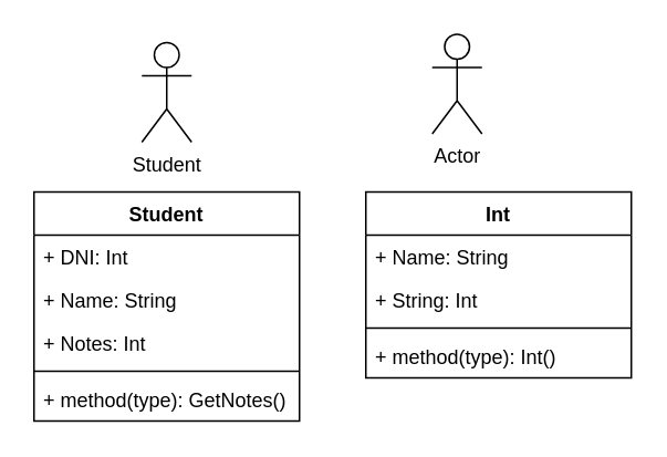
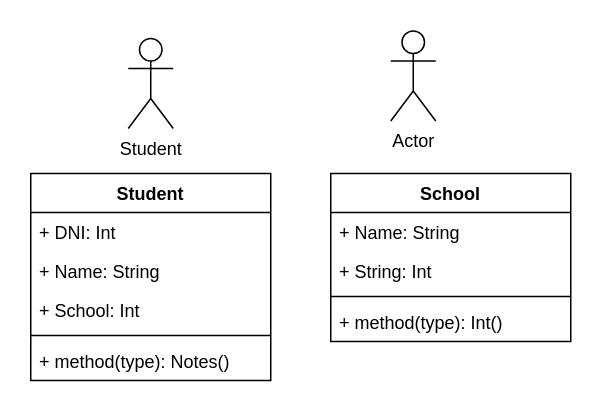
  <mxCell id="0" />
  <mxCell id="1" parent="0" />
  <mxCell id="2" value="Student" style="shape=umlActor;verticalLabelPosition=bottom;verticalAlign=top;html=1;outlineConnect=0;" vertex="1" parent="1"><mxGeometry x="85" y="25" width="30" height="60" as="geometry" /></mxCell>
  <mxCell id="3" value="Student" style="swimlane;fontStyle=1;align=center;verticalAlign=top;childLayout=stackLayout;horizontal=1;startSize=26;horizontalStack=0;resizeParent=1;resizeParentMax=0;resizeLast=0;collapsible=1;marginBottom=0;" vertex="1" parent="1"><mxGeometry x="20" y="115" width="160" height="138" as="geometry" /></mxCell>
  <mxCell id="4" value="+ DNI: Int" style="text;strokeColor=none;fillColor=none;align=left;verticalAlign=top;spacingLeft=4;spacingRight=4;overflow=hidden;rotatable=0;points=[[0,0.5],[1,0.5]];portConstraint=eastwest;" vertex="1" parent="3"><mxGeometry y="26" width="160" height="26" as="geometry" /></mxCell>
  <mxCell id="5" value="+ Name: String" style="text;strokeColor=none;fillColor=none;align=left;verticalAlign=top;spacingLeft=4;spacingRight=4;overflow=hidden;rotatable=0;points=[[0,0.5],[1,0.5]];portConstraint=eastwest;" vertex="1" parent="3"><mxGeometry y="52" width="160" height="26" as="geometry" /></mxCell>
- <mxCell id="6" value="+ Notes: Int" style="text;strokeColor=none;fillColor=none;align=left;verticalAlign=top;spacingLeft=4;spacingRight=4;overflow=hidden;rotatable=0;points=[[0,0.5],[1,0.5]];portConstraint=eastwest;" vertex="1" parent="3"><mxGeometry y="78" width="160" height="26" as="geometry" /></mxCell>
+ <mxCell id="6" value="+ School: Int" style="text;strokeColor=none;fillColor=none;align=left;verticalAlign=top;spacingLeft=4;spacingRight=4;overflow=hidden;rotatable=0;points=[[0,0.5],[1,0.5]];portConstraint=eastwest;" vertex="1" parent="3"><mxGeometry y="78" width="160" height="26" as="geometry" /></mxCell>
  <mxCell id="7" value="" style="line;strokeWidth=1;fillColor=none;align=left;verticalAlign=middle;spacingTop=-1;spacingLeft=3;spacingRight=3;rotatable=0;labelPosition=right;points=[];portConstraint=eastwest;strokeColor=inherit;" vertex="1" parent="3"><mxGeometry y="104" width="160" height="8" as="geometry" /></mxCell>
- <mxCell id="8" value="+ method(type): GetNotes()" style="text;strokeColor=none;fillColor=none;align=left;verticalAlign=top;spacingLeft=4;spacingRight=4;overflow=hidden;rotatable=0;points=[[0,0.5],[1,0.5]];portConstraint=eastwest;" vertex="1" parent="3"><mxGeometry y="112" width="160" height="26" as="geometry" /></mxCell>
- <mxCell id="9" value="Int" style="swimlane;fontStyle=1;align=center;verticalAlign=top;childLayout=stackLayout;horizontal=1;startSize=26;horizontalStack=0;resizeParent=1;resizeParentMax=0;resizeLast=0;collapsible=1;marginBottom=0;" vertex="1" parent="1"><mxGeometry x="220" y="115" width="160" height="112" as="geometry" /></mxCell>
+ <mxCell id="8" value="+ method(type): Notes()" style="text;strokeColor=none;fillColor=none;align=left;verticalAlign=top;spacingLeft=4;spacingRight=4;overflow=hidden;rotatable=0;points=[[0,0.5],[1,0.5]];portConstraint=eastwest;" vertex="1" parent="3"><mxGeometry y="112" width="160" height="26" as="geometry" /></mxCell>
+ <mxCell id="9" value="School" style="swimlane;fontStyle=1;align=center;verticalAlign=top;childLayout=stackLayout;horizontal=1;startSize=26;horizontalStack=0;resizeParent=1;resizeParentMax=0;resizeLast=0;collapsible=1;marginBottom=0;" vertex="1" parent="1"><mxGeometry x="220" y="115" width="160" height="112" as="geometry" /></mxCell>
  <mxCell id="10" value="+ Name: String" style="text;strokeColor=none;fillColor=none;align=left;verticalAlign=top;spacingLeft=4;spacingRight=4;overflow=hidden;rotatable=0;points=[[0,0.5],[1,0.5]];portConstraint=eastwest;" vertex="1" parent="9"><mxGeometry y="26" width="160" height="26" as="geometry" /></mxCell>
  <mxCell id="11" value="+ String: Int" style="text;strokeColor=none;fillColor=none;align=left;verticalAlign=top;spacingLeft=4;spacingRight=4;overflow=hidden;rotatable=0;points=[[0,0.5],[1,0.5]];portConstraint=eastwest;" vertex="1" parent="9"><mxGeometry y="52" width="160" height="26" as="geometry" /></mxCell>
  <mxCell id="12" value="" style="line;strokeWidth=1;fillColor=none;align=left;verticalAlign=middle;spacingTop=-1;spacingLeft=3;spacingRight=3;rotatable=0;labelPosition=right;points=[];portConstraint=eastwest;strokeColor=inherit;" vertex="1" parent="9"><mxGeometry y="78" width="160" height="8" as="geometry" /></mxCell>
  <mxCell id="13" value="+ method(type): Int()" style="text;strokeColor=none;fillColor=none;align=left;verticalAlign=top;spacingLeft=4;spacingRight=4;overflow=hidden;rotatable=0;points=[[0,0.5],[1,0.5]];portConstraint=eastwest;" vertex="1" parent="9"><mxGeometry y="86" width="160" height="26" as="geometry" /></mxCell>
  <mxCell id="14" value="Actor" style="shape=umlActor;verticalLabelPosition=bottom;verticalAlign=top;html=1;" vertex="1" parent="1"><mxGeometry x="260" y="20" width="30" height="60" as="geometry" /></mxCell>
